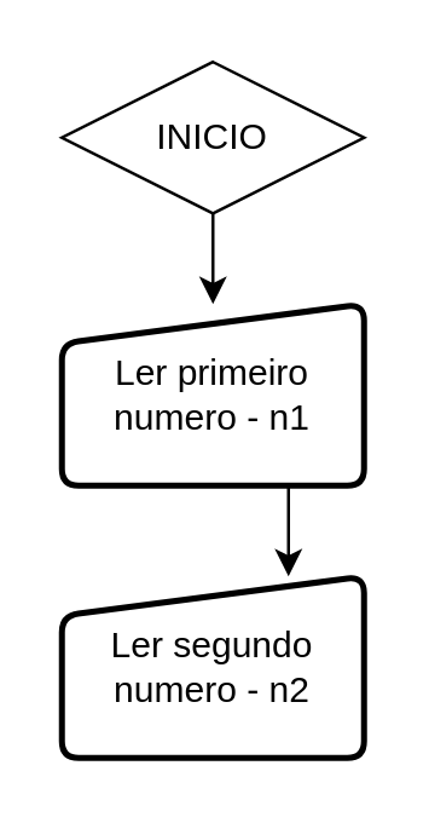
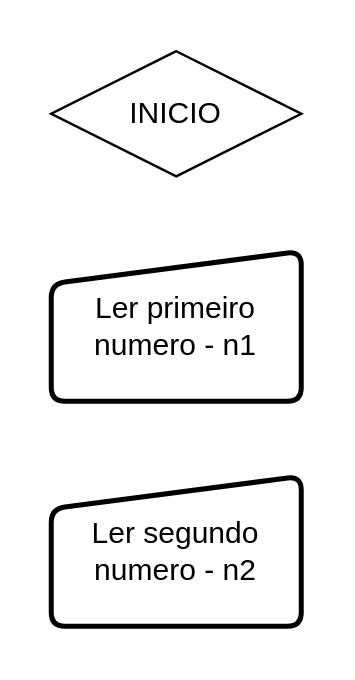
  <mxCell id="0" />
  <mxCell id="1" parent="0" />
- <mxCell id="2" value="" style="edgeStyle=orthogonalEdgeStyle;rounded=0;orthogonalLoop=1;jettySize=auto;html=1;" edge="1" parent="1" source="3" target="5"><mxGeometry relative="1" as="geometry" /></mxCell>
  <mxCell id="3" value="INICIO" style="rhombus;whiteSpace=wrap;html=1;" vertex="1" parent="1"><mxGeometry x="20" y="20" width="100" height="50" as="geometry" /></mxCell>
- <mxCell id="4" style="edgeStyle=orthogonalEdgeStyle;rounded=0;orthogonalLoop=1;jettySize=auto;html=1;exitX=0.75;exitY=1;exitDx=0;exitDy=0;entryX=0.75;entryY=0;entryDx=0;entryDy=0;" edge="1" parent="1" source="5" target="6"><mxGeometry relative="1" as="geometry" /></mxCell>
  <mxCell id="5" value="Ler primeiro numero - n1" style="html=1;strokeWidth=2;shape=manualInput;whiteSpace=wrap;rounded=1;size=13;arcSize=11;" vertex="1" parent="1"><mxGeometry x="20" y="100" width="100" height="60" as="geometry" /></mxCell>
  <mxCell id="6" value="Ler segundo numero - n2" style="html=1;strokeWidth=2;shape=manualInput;whiteSpace=wrap;rounded=1;size=13;arcSize=11;" vertex="1" parent="1"><mxGeometry x="20" y="190" width="100" height="60" as="geometry" /></mxCell>
